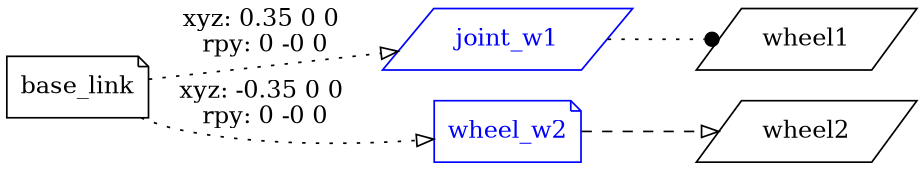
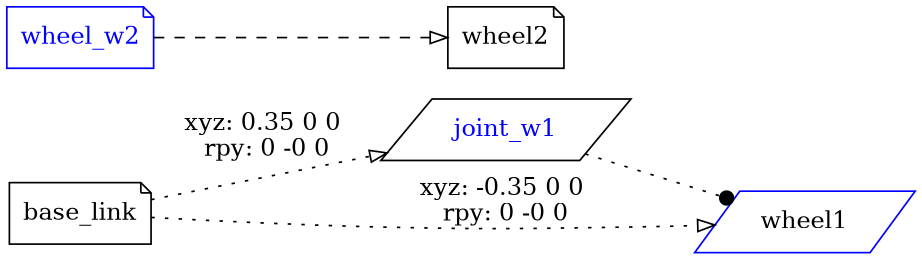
  digraph {
    fontname="DejaVu Serif"
    rankdir=LR
    node [fontname="DejaVu Serif" shape=note]
    edge [arrowhead=onormal fontname="DejaVu Serif" style=dotted]
    n1 [label=base_link]
-   joint_w1 [color=blue fontcolor=blue shape=parallelogram]
+   joint_w1 [color=black fontcolor=blue shape=parallelogram]
    n3 [color=blue fontcolor=blue label=wheel_w2]
-   n4 [label=wheel1 shape=parallelogram]
-   n5 [label=wheel2 shape=parallelogram]
+   n4 [label=wheel1 shape=parallelogram color=blue]
+   n5 [label=wheel2]
    n1 -> joint_w1 [label="xyz: 0.35 0 0 \nrpy: 0 -0 0"]
-   n1 -> n3 [label="xyz: -0.35 0 0 \nrpy: 0 -0 0"]
+   n1 -> n4 [label="xyz: -0.35 0 0 \nrpy: 0 -0 0"]
    joint_w1 -> n4 [arrowhead=dot]
    n3 -> n5 [style=dashed]
  }
